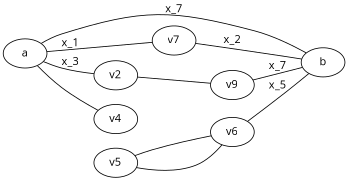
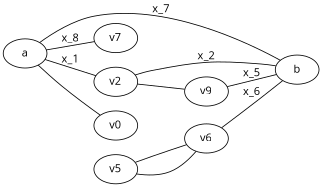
  graph {
    fontname="Open Sans"
    rankdir=LR
    node [fontname="Open Sans" style=inner]
    edge [fontname="Open Sans"]
    a [style=pole]
    b [style=pole]
    n3 [label=v7]
    v2
-   v4
+   v4 [label=v0]
    n6 [label=v9]
    v5
    v6
    a -- b [label=x_7]
-   a -- n3 [label=x_1]
-   a -- v2 [label=x_3]
+   a -- n3 [label=x_8]
+   a -- v2 [label=x_1]
    a -- v4 [label=" " texlbl="$\overline{x}_3$"]
-   n3 -- b [label=x_2]
+   v2 -- b [label=x_2]
    v2 -- n6 [label=" " texlbl="$\overline{x}_4$"]
-   n6 -- b [label=x_7]
+   n6 -- b [label=x_5]
    v5 -- v6 [label=" " texlbl="$\overline{x}_1$"]
    v5 -- v6 [label=" " texlbl="$\overline{x}_5$"]
-   v6 -- b [label=x_5]
+   v6 -- b [label=x_6]
  }
